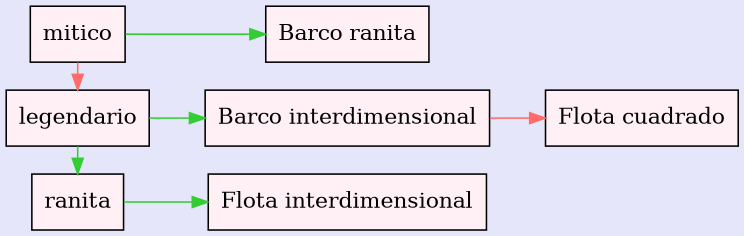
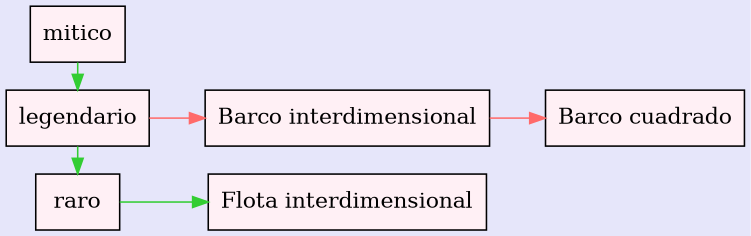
  digraph {
    bgcolor=lavender
    rankdir=LR
    node [fillcolor="lavenderblush:lavenderblush1" shape=box style=filled]
    edge [color=limegreen]
    n1 [label=mitico]
    n2 [label=legendario]
-   n3 [label=ranita]
-   "Barco ranita"
+   n3 [label=raro]
    "Barco interdimensional"
    n6 [label="Flota interdimensional"]
-   "Barco cuadrado" [label="Flota cuadrado"]
+   "Barco cuadrado"
    subgraph sub_1 {
      rank=same
      n1
      n2
      n3
    }
-   n1 -> n2 [color=indianred1]
-   n1 -> "Barco ranita"
+   n1 -> n2
    n2 -> n3
-   n2 -> "Barco interdimensional"
+   n2 -> "Barco interdimensional" [color=indianred1]
    n3 -> n6
    "Barco interdimensional" -> "Barco cuadrado" [color=indianred1]
  }
